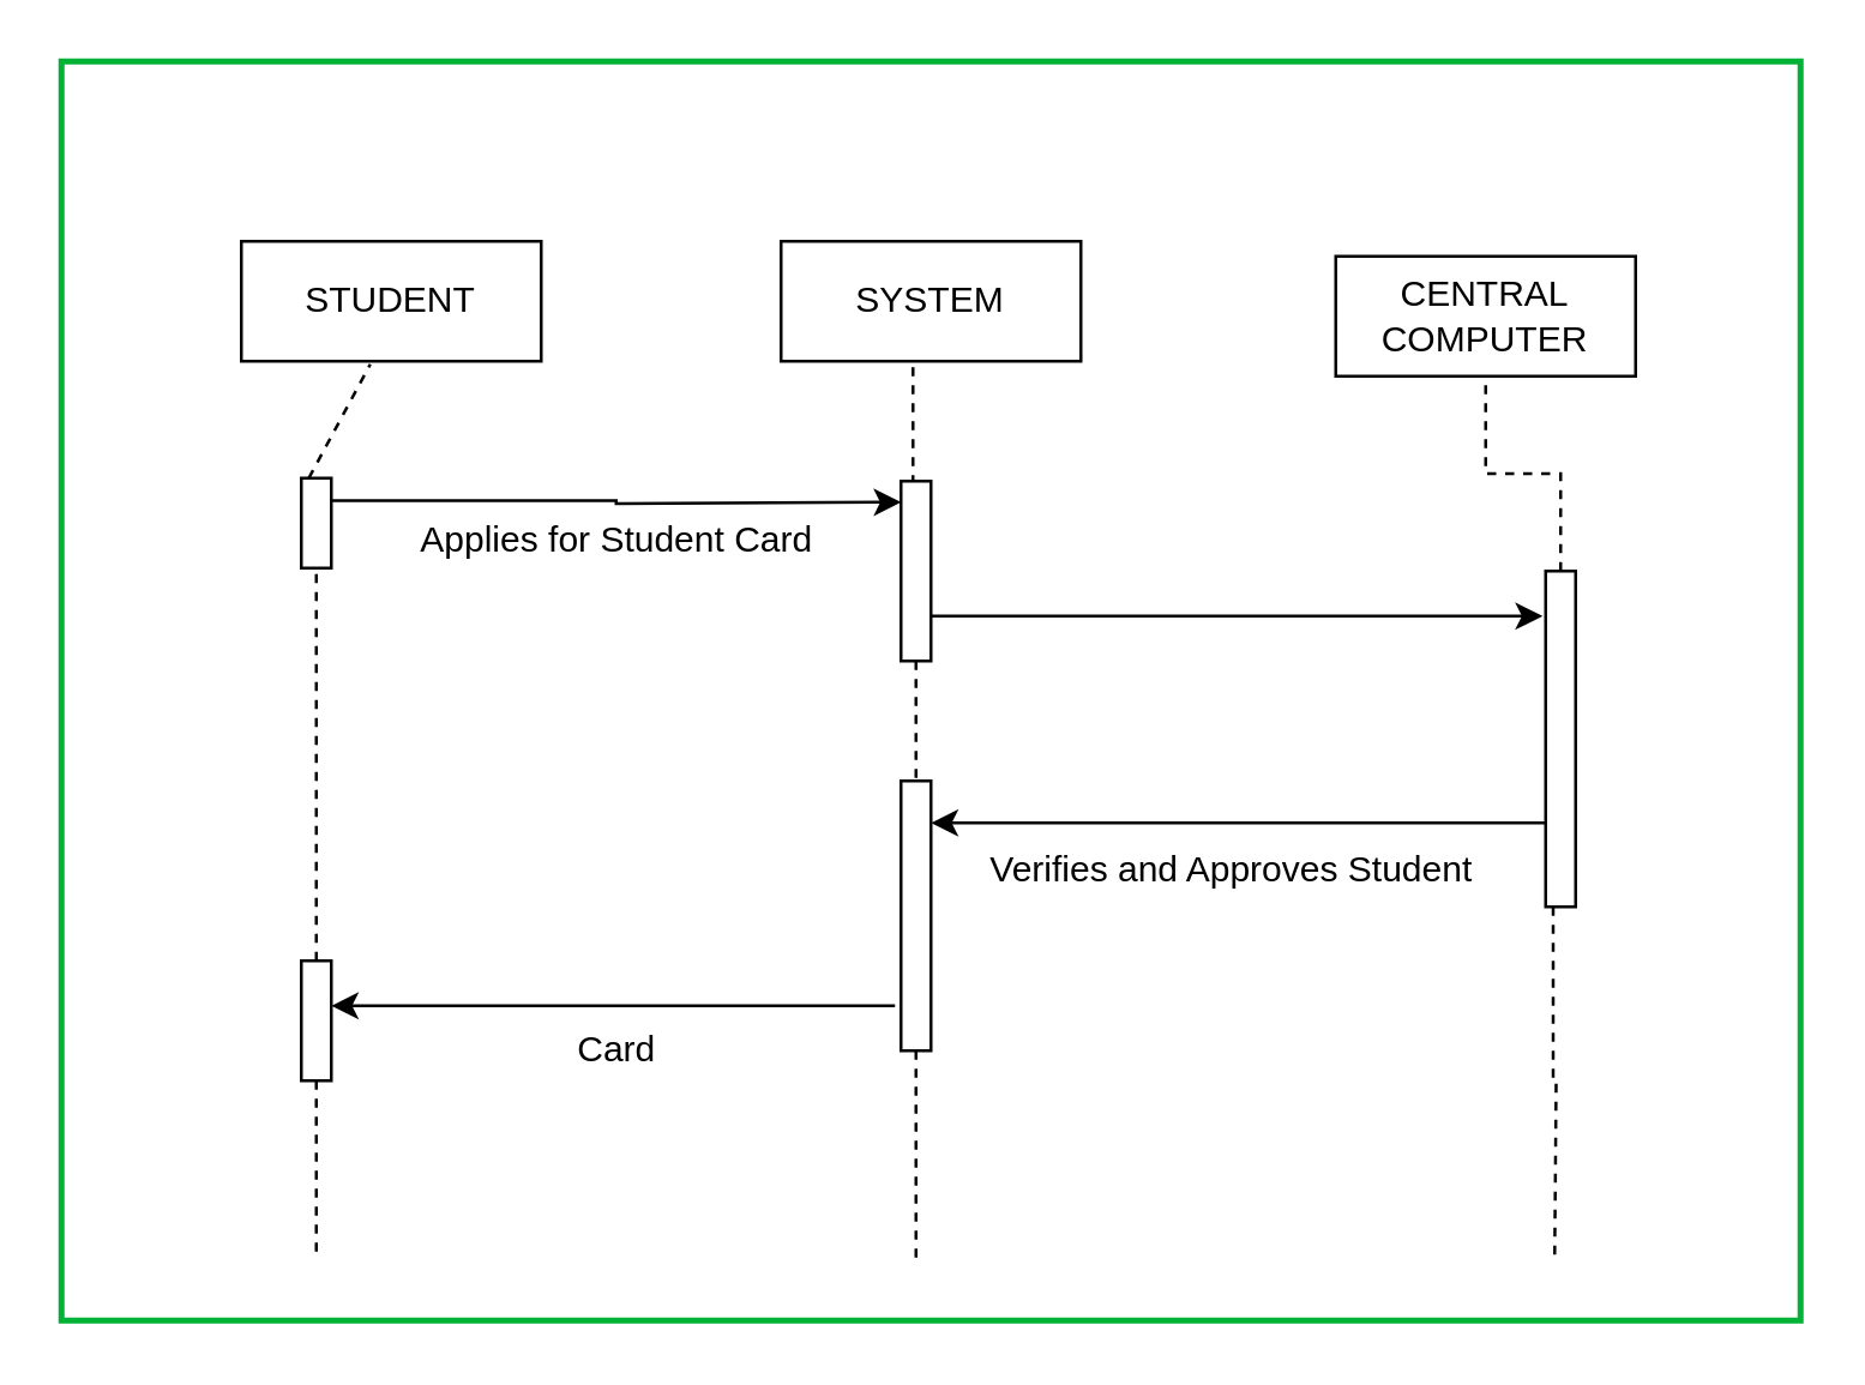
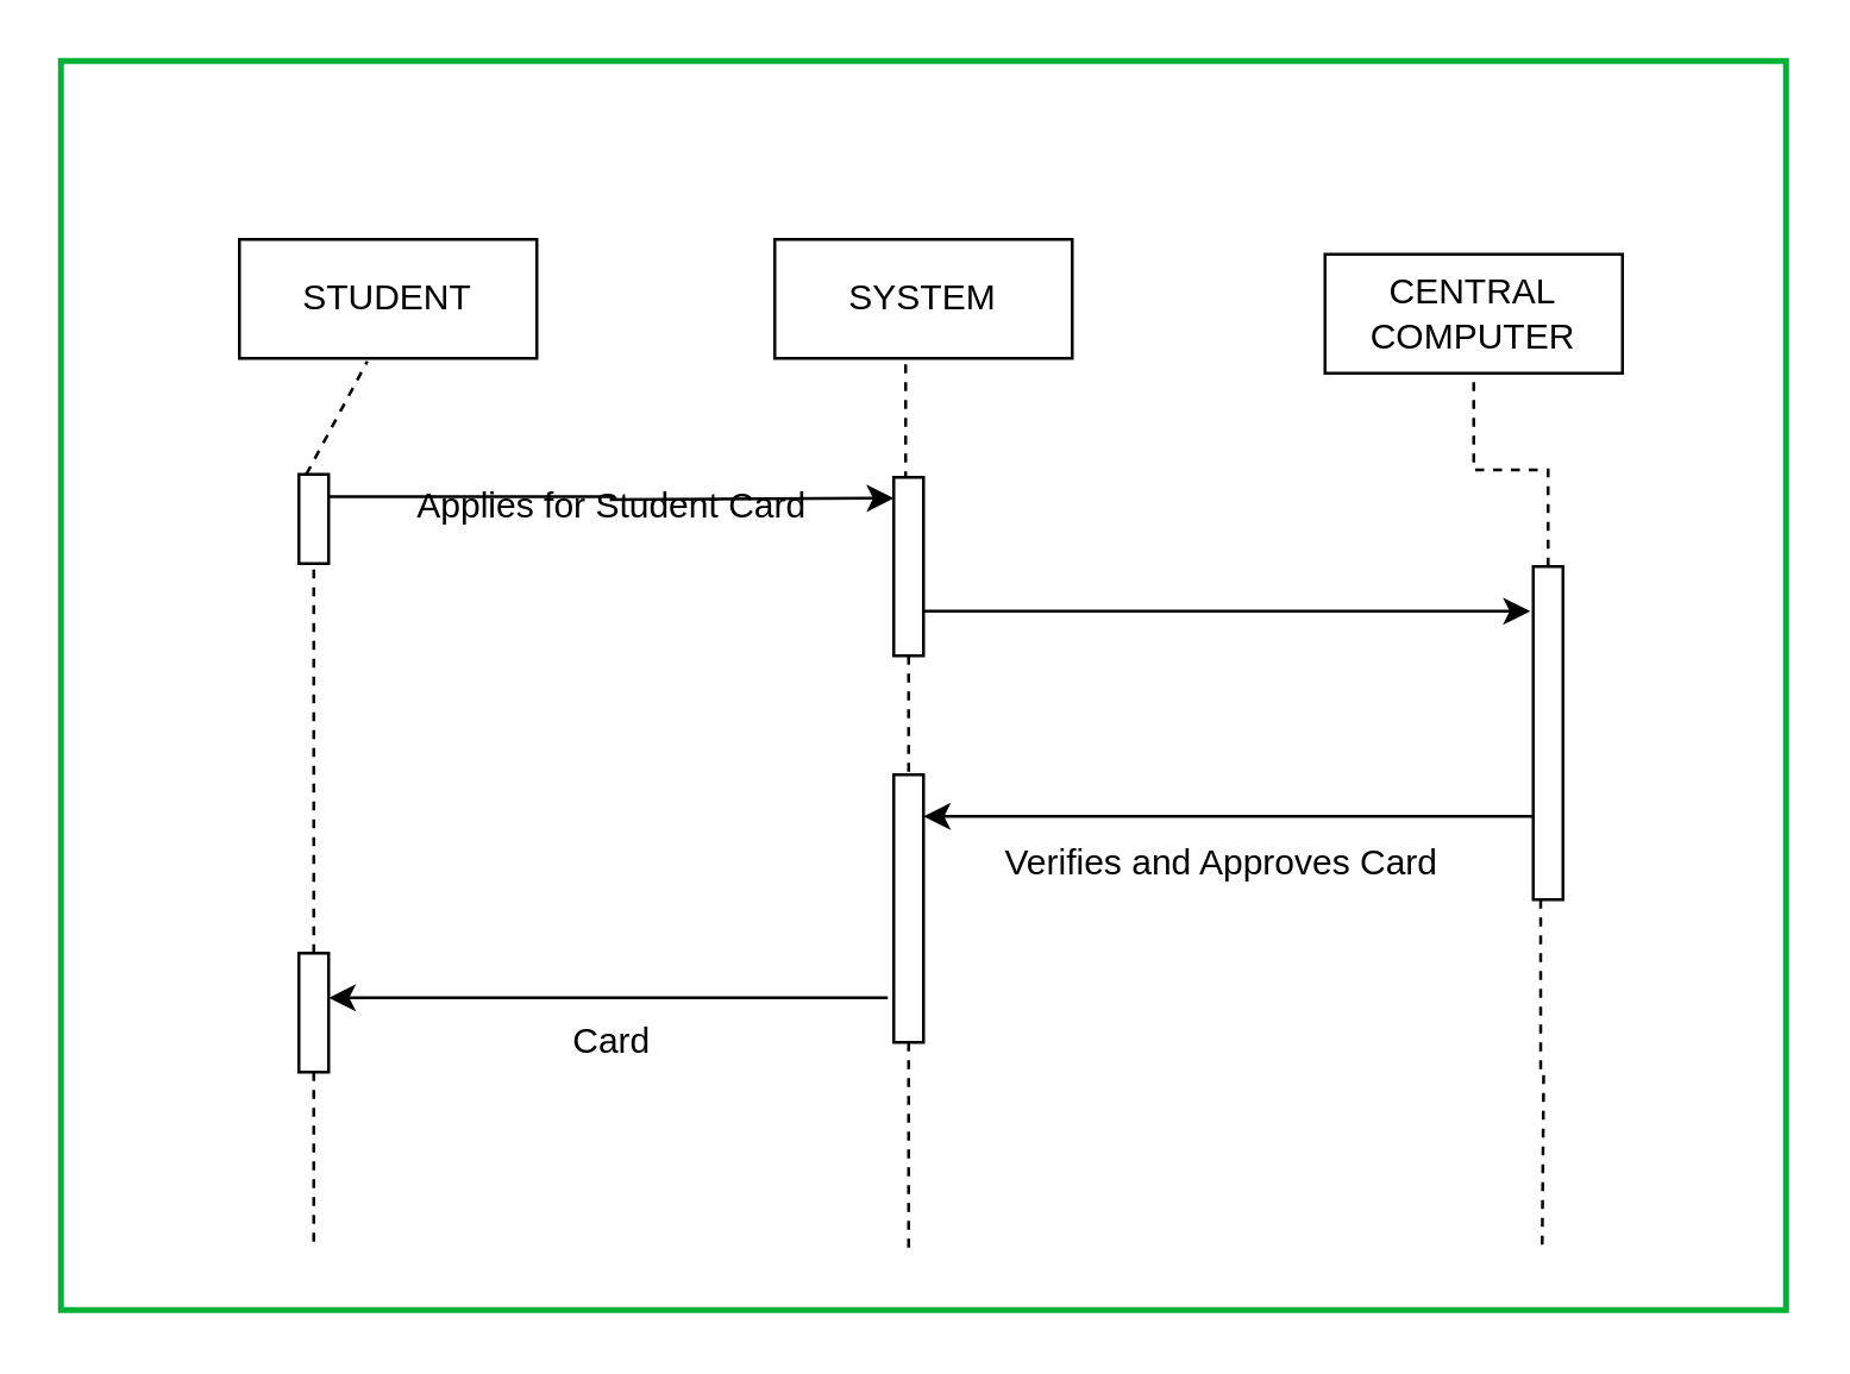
  <mxCell id="0" />
  <mxCell id="1" parent="0" />
  <mxCell id="2" value="STUDENT" style="rounded=0;whiteSpace=wrap;html=1;" parent="1" vertex="1"><mxGeometry x="80" y="80" width="100" height="40" as="geometry" /></mxCell>
  <mxCell id="3" value="SYSTEM" style="rounded=0;whiteSpace=wrap;html=1;" parent="1" vertex="1"><mxGeometry x="260" y="80" width="100" height="40" as="geometry" /></mxCell>
  <mxCell id="4" value="CENTRAL COMPUTER" style="rounded=0;whiteSpace=wrap;html=1;" parent="1" vertex="1"><mxGeometry x="445" y="85" width="100" height="40" as="geometry" /></mxCell>
  <mxCell id="5" style="edgeStyle=orthogonalEdgeStyle;rounded=0;orthogonalLoop=1;jettySize=auto;html=1;exitX=1;exitY=0.25;exitDx=0;exitDy=0;" edge="1" parent="1" source="6"><mxGeometry relative="1" as="geometry"><mxPoint x="300" y="167" as="targetPoint" /></mxGeometry></mxCell>
  <mxCell id="6" value="" style="rounded=0;whiteSpace=wrap;html=1;" parent="1" vertex="1"><mxGeometry x="100" y="159" width="10" height="30" as="geometry" /></mxCell>
  <mxCell id="7" style="edgeStyle=orthogonalEdgeStyle;rounded=0;orthogonalLoop=1;jettySize=auto;html=1;exitX=1;exitY=0.75;exitDx=0;exitDy=0;entryX=-0.1;entryY=0.134;entryDx=0;entryDy=0;entryPerimeter=0;" parent="1" source="10" target="14" edge="1"><mxGeometry relative="1" as="geometry" /></mxCell>
  <mxCell id="8" style="edgeStyle=orthogonalEdgeStyle;rounded=0;orthogonalLoop=1;jettySize=auto;html=1;exitX=0.5;exitY=0;exitDx=0;exitDy=0;entryX=0.44;entryY=1.025;entryDx=0;entryDy=0;entryPerimeter=0;dashed=1;endArrow=none;endFill=0;" parent="1" source="10" target="3" edge="1"><mxGeometry relative="1" as="geometry" /></mxCell>
  <mxCell id="9" style="edgeStyle=orthogonalEdgeStyle;rounded=0;orthogonalLoop=1;jettySize=auto;html=1;exitX=0.5;exitY=1;exitDx=0;exitDy=0;entryX=0.5;entryY=0;entryDx=0;entryDy=0;dashed=1;endArrow=none;endFill=0;" parent="1" source="10" target="16" edge="1"><mxGeometry relative="1" as="geometry" /></mxCell>
  <mxCell id="10" value="" style="rounded=0;whiteSpace=wrap;html=1;" parent="1" vertex="1"><mxGeometry x="300" y="160" width="10" height="60" as="geometry" /></mxCell>
  <mxCell id="11" style="edgeStyle=orthogonalEdgeStyle;rounded=0;orthogonalLoop=1;jettySize=auto;html=1;exitX=0;exitY=0.75;exitDx=0;exitDy=0;" parent="1" source="14" edge="1"><mxGeometry relative="1" as="geometry"><mxPoint x="310" y="274" as="targetPoint" /></mxGeometry></mxCell>
  <mxCell id="12" style="edgeStyle=orthogonalEdgeStyle;rounded=0;orthogonalLoop=1;jettySize=auto;html=1;exitX=0.5;exitY=0;exitDx=0;exitDy=0;entryX=0.5;entryY=1;entryDx=0;entryDy=0;dashed=1;endArrow=none;endFill=0;" parent="1" source="14" target="4" edge="1"><mxGeometry relative="1" as="geometry" /></mxCell>
  <mxCell id="13" style="edgeStyle=orthogonalEdgeStyle;rounded=0;orthogonalLoop=1;jettySize=auto;html=1;exitX=0.25;exitY=1;exitDx=0;exitDy=0;dashed=1;endArrow=none;endFill=0;" parent="1" source="14" edge="1"><mxGeometry relative="1" as="geometry"><mxPoint x="518" y="420" as="targetPoint" /></mxGeometry></mxCell>
  <mxCell id="14" value="" style="rounded=0;whiteSpace=wrap;html=1;" parent="1" vertex="1"><mxGeometry x="515" y="190" width="10" height="112" as="geometry" /></mxCell>
  <mxCell id="15" style="edgeStyle=orthogonalEdgeStyle;rounded=0;orthogonalLoop=1;jettySize=auto;html=1;exitX=0.5;exitY=1;exitDx=0;exitDy=0;dashed=1;endArrow=none;endFill=0;" parent="1" source="16" edge="1"><mxGeometry relative="1" as="geometry"><mxPoint x="305" y="420" as="targetPoint" /></mxGeometry></mxCell>
  <mxCell id="16" value="" style="rounded=0;whiteSpace=wrap;html=1;" parent="1" vertex="1"><mxGeometry x="300" y="260" width="10" height="90" as="geometry" /></mxCell>
  <mxCell id="17" style="edgeStyle=orthogonalEdgeStyle;rounded=0;orthogonalLoop=1;jettySize=auto;html=1;exitX=-0.2;exitY=0.833;exitDx=0;exitDy=0;exitPerimeter=0;" parent="1" source="16" edge="1"><mxGeometry relative="1" as="geometry"><mxPoint x="110" y="335" as="targetPoint" /><mxPoint x="280" y="335" as="sourcePoint" /></mxGeometry></mxCell>
  <mxCell id="18" style="edgeStyle=orthogonalEdgeStyle;rounded=0;orthogonalLoop=1;jettySize=auto;html=1;exitX=0.5;exitY=1;exitDx=0;exitDy=0;dashed=1;endArrow=none;endFill=0;" parent="1" source="19" edge="1"><mxGeometry relative="1" as="geometry"><mxPoint x="105" y="420" as="targetPoint" /></mxGeometry></mxCell>
  <mxCell id="19" value="" style="rounded=0;whiteSpace=wrap;html=1;" parent="1" vertex="1"><mxGeometry x="100" y="320" width="10" height="40" as="geometry" /></mxCell>
  <mxCell id="20" value="" style="endArrow=none;dashed=1;html=1;entryX=0.5;entryY=1;entryDx=0;entryDy=0;exitX=0.5;exitY=0;exitDx=0;exitDy=0;" parent="1" source="19" target="6" edge="1"><mxGeometry width="50" height="50" relative="1" as="geometry"><mxPoint x="390" y="250" as="sourcePoint" /><mxPoint x="440" y="200" as="targetPoint" /><Array as="points" /></mxGeometry></mxCell>
  <mxCell id="21" value="" style="endArrow=none;dashed=1;html=1;entryX=0.43;entryY=1.025;entryDx=0;entryDy=0;entryPerimeter=0;exitX=0.25;exitY=0;exitDx=0;exitDy=0;" parent="1" target="2" edge="1" source="6"><mxGeometry width="50" height="50" relative="1" as="geometry"><mxPoint x="80" y="150" as="sourcePoint" /><mxPoint x="115" y="178" as="targetPoint" /><Array as="points" /></mxGeometry></mxCell>
- <mxCell id="22" value="Applies for Student Card" style="text;html=1;align=center;verticalAlign=middle;resizable=0;points=[];autosize=1;" parent="1" vertex="1"><mxGeometry x="130" y="170" width="150" height="20" as="geometry" /></mxCell>
- <mxCell id="23" value="Verifies and Approves Student" style="text;html=1;align=center;verticalAlign=middle;resizable=0;points=[];autosize=1;" parent="1" vertex="1"><mxGeometry x="320" y="280" width="180" height="20" as="geometry" /></mxCell>
+ <mxCell id="22" value="Applies for Student Card" style="text;html=1;align=center;verticalAlign=middle;resizable=0;points=[];autosize=1;" parent="1" vertex="1"><mxGeometry x="130" y="160" width="150" height="20" as="geometry" /></mxCell>
+ <mxCell id="23" value="Verifies and Approves Card" style="text;html=1;align=center;verticalAlign=middle;resizable=0;points=[];autosize=1;" parent="1" vertex="1"><mxGeometry x="320" y="280" width="180" height="20" as="geometry" /></mxCell>
  <mxCell id="24" value="Card" style="text;html=1;align=center;verticalAlign=middle;resizable=0;points=[];autosize=1;" parent="1" vertex="1"><mxGeometry x="180" y="340" width="50" height="20" as="geometry" /></mxCell>
  <mxCell id="25" value="" style="rounded=0;whiteSpace=wrap;html=1;fillColor=none;strokeColor=#00B336;strokeWidth=2;" parent="1" vertex="1"><mxGeometry x="20" y="20" width="580" height="420" as="geometry" /></mxCell>
